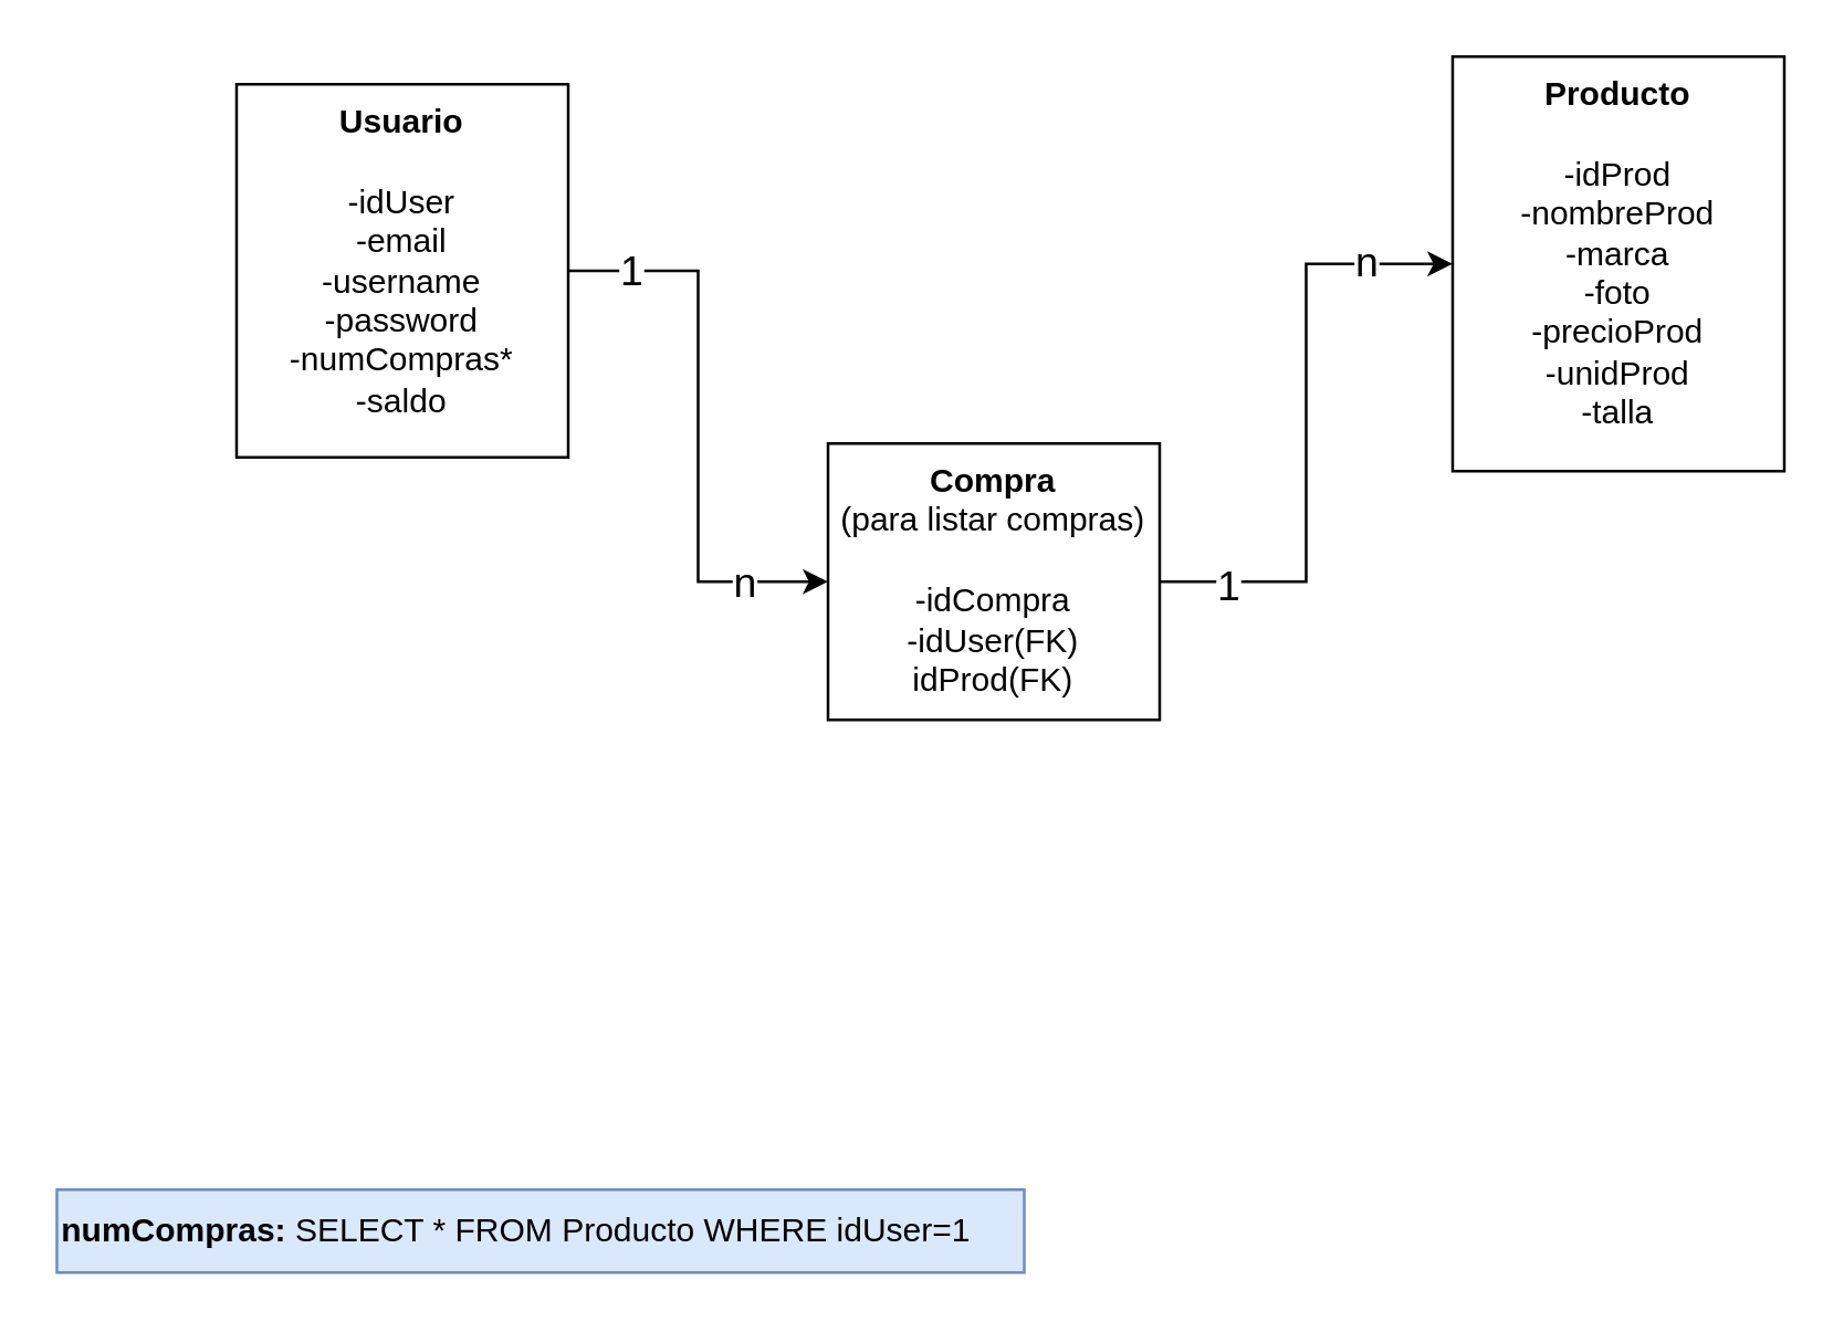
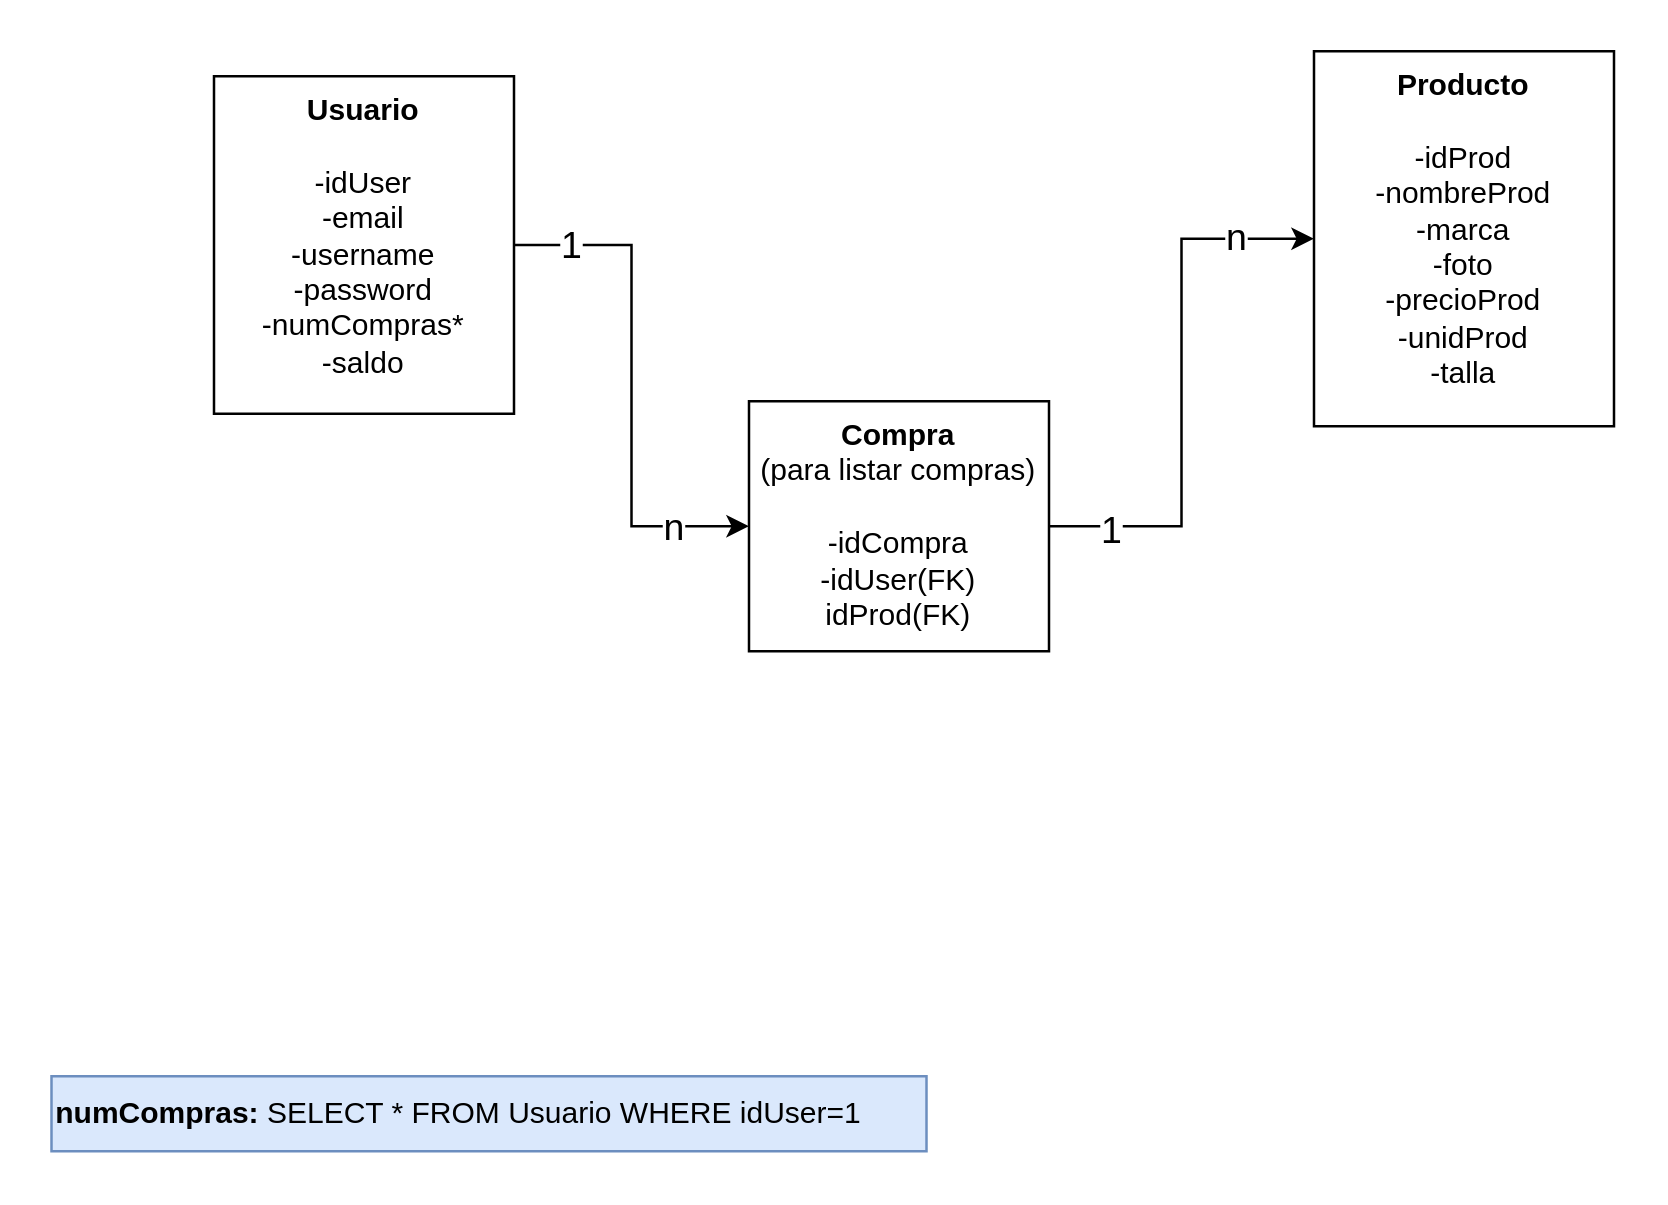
  <mxCell id="0" />
  <mxCell id="1" parent="0" />
  <mxCell id="2" style="edgeStyle=orthogonalEdgeStyle;rounded=0;orthogonalLoop=1;jettySize=auto;html=1;entryX=0;entryY=0.5;entryDx=0;entryDy=0;" edge="1" parent="1" source="5" target="10"><mxGeometry relative="1" as="geometry" /></mxCell>
  <mxCell id="3" value="1" style="edgeLabel;html=1;align=center;verticalAlign=middle;resizable=0;points=[];fontSize=15;" connectable="0" vertex="1" parent="2"><mxGeometry x="-0.748" y="-1" relative="1" as="geometry"><mxPoint x="-4" y="-2" as="offset" /></mxGeometry></mxCell>
  <mxCell id="4" value="n" style="edgeLabel;html=1;align=center;verticalAlign=middle;resizable=0;points=[];fontSize=15;" connectable="0" vertex="1" parent="2"><mxGeometry x="0.7" y="-2" relative="1" as="geometry"><mxPoint y="-3" as="offset" /></mxGeometry></mxCell>
  <mxCell id="5" value="&lt;b&gt;Usuario&lt;br&gt;&lt;/b&gt;&lt;br&gt;-idUser&lt;br&gt;-email&lt;br&gt;-username&lt;br&gt;-password&lt;br&gt;-numCompras*&lt;br&gt;-saldo" style="rounded=0;whiteSpace=wrap;html=1;glass=0;shadow=0;verticalAlign=top;" vertex="1" parent="1"><mxGeometry x="85" y="30" width="120" height="135" as="geometry" /></mxCell>
  <mxCell id="6" value="&lt;b&gt;Producto&lt;br&gt;&lt;/b&gt;&lt;br&gt;-idProd&lt;br&gt;-nombreProd&lt;br&gt;-marca&lt;br&gt;-foto&lt;br&gt;-precioProd&lt;br&gt;-unidProd&lt;br&gt;-talla" style="rounded=0;whiteSpace=wrap;html=1;verticalAlign=top;glass=0;shadow=0;" vertex="1" parent="1"><mxGeometry x="525" y="20" width="120" height="150" as="geometry" /></mxCell>
  <mxCell id="7" style="edgeStyle=orthogonalEdgeStyle;rounded=0;orthogonalLoop=1;jettySize=auto;html=1;entryX=0;entryY=0.5;entryDx=0;entryDy=0;" edge="1" parent="1" source="10" target="6"><mxGeometry relative="1" as="geometry" /></mxCell>
  <mxCell id="8" value="1" style="edgeLabel;html=1;align=center;verticalAlign=middle;resizable=0;points=[];fontSize=15;" connectable="0" vertex="1" parent="7"><mxGeometry x="-0.783" y="-2" relative="1" as="geometry"><mxPoint y="-2" as="offset" /></mxGeometry></mxCell>
  <mxCell id="9" value="n" style="edgeLabel;html=1;align=center;verticalAlign=middle;resizable=0;points=[];fontSize=15;" connectable="0" vertex="1" parent="7"><mxGeometry x="0.714" y="1" relative="1" as="geometry"><mxPoint y="-1" as="offset" /></mxGeometry></mxCell>
  <mxCell id="10" value="&lt;b&gt;Compra&lt;/b&gt;&lt;br&gt;(para listar compras)&lt;br&gt;&lt;br&gt;-idCompra&lt;br&gt;-idUser(FK)&lt;br&gt;idProd(FK)" style="rounded=0;whiteSpace=wrap;html=1;glass=0;shadow=0;verticalAlign=top;" vertex="1" parent="1"><mxGeometry x="299" y="160" width="120" height="100" as="geometry" /></mxCell>
- <mxCell id="11" value="numCompras:&amp;nbsp;&lt;span style=&quot;font-weight: normal;&quot;&gt;SELECT * FROM Producto WHERE idUser=1&lt;/span&gt;" style="text;html=1;align=left;verticalAlign=middle;resizable=0;points=[];autosize=1;strokeColor=#6c8ebf;fillColor=#dae8fc;fontStyle=1" vertex="1" parent="1"><mxGeometry x="20" y="430" width="350" height="30" as="geometry" /></mxCell>
+ <mxCell id="11" value="numCompras:&amp;nbsp;&lt;span style=&quot;font-weight: normal;&quot;&gt;SELECT * FROM Usuario WHERE idUser=1&lt;/span&gt;" style="text;html=1;align=left;verticalAlign=middle;resizable=0;points=[];autosize=1;strokeColor=#6c8ebf;fillColor=#dae8fc;fontStyle=1" vertex="1" parent="1"><mxGeometry x="20" y="430" width="350" height="30" as="geometry" /></mxCell>
